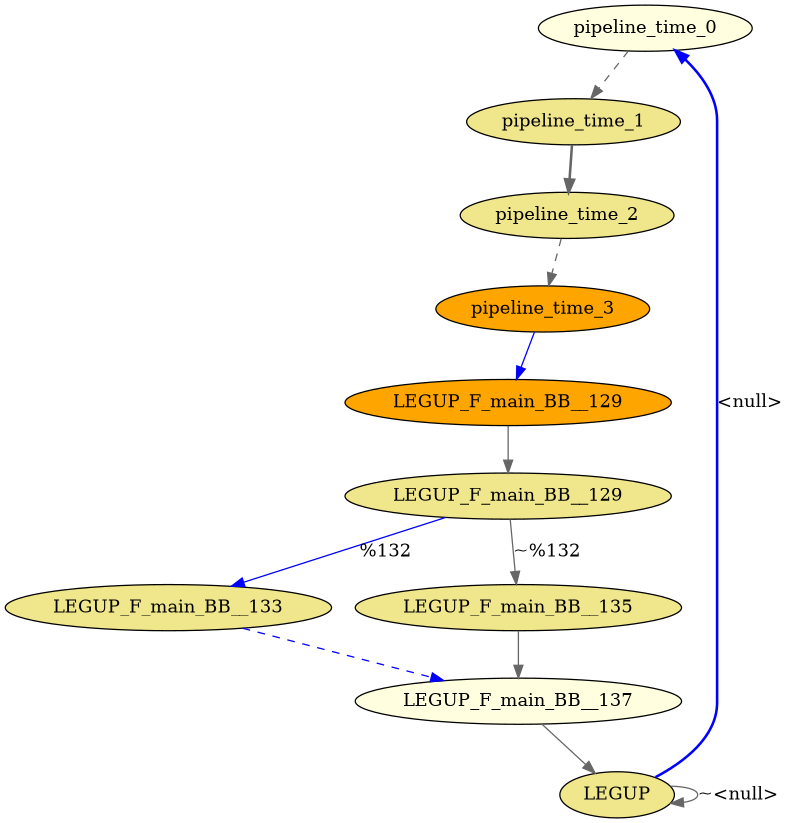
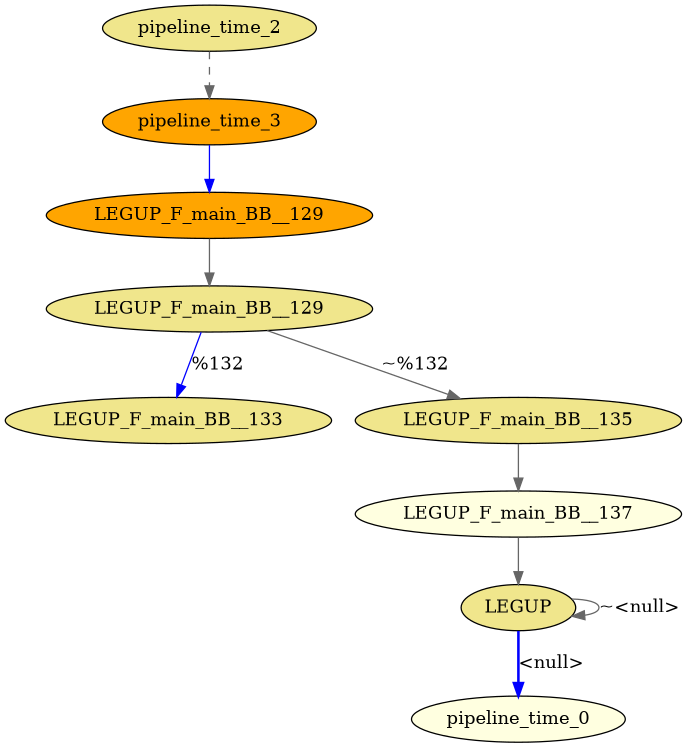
  digraph {
    node [fillcolor=khaki style=filled]
    edge [color=gray40 style=solid]
    n1 [fillcolor=lightyellow label=pipeline_time_0]
-   n2 [label=pipeline_time_1]
    n3 [label=pipeline_time_2]
    n4 [label=LEGUP]
    n5 [fillcolor=orange label=pipeline_time_3]
    n6 [fillcolor=orange label=LEGUP_F_main_BB__129]
    n7 [label=LEGUP_F_main_BB__129]
    n8 [label=LEGUP_F_main_BB__133]
    n9 [label=LEGUP_F_main_BB__135]
    n10 [fillcolor=lightyellow label=LEGUP_F_main_BB__137]
-   n1 -> n2 [style=dashed]
-   n2 -> n3 [style=bold]
    n3 -> n5 [style=dashed]
    n4 -> n1 [color=blue label="<null>" style=bold]
    n4 -> n4 [label="~<null>"]
    n5 -> n6 [color=blue]
    n6 -> n7
    n7 -> n8 [color=blue label="%132"]
    n7 -> n9 [label="~%132"]
-   n8 -> n10 [color=blue style=dashed]
    n9 -> n10
    n10 -> n4
  }
